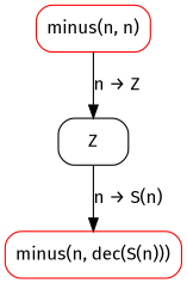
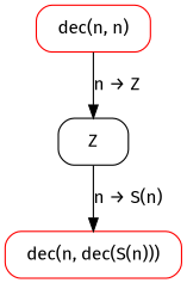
  digraph {
    fontname="Fira Sans"
    node [color=red fontname="Fira Sans" shape=box style=rounded]
    edge [fontname="Fira Sans"]
-   n1 [label="minus(n, n)"]
+   n1 [label="dec(n, n)"]
    n2 [label=Z color=""]
-   n3 [label="minus(n, dec(S(n)))"]
+   n3 [label="dec(n, dec(S(n)))"]
    n1 -> n2 [label="n → Z"]
    n2 -> n3 [label="n → S(n)"]
  }
